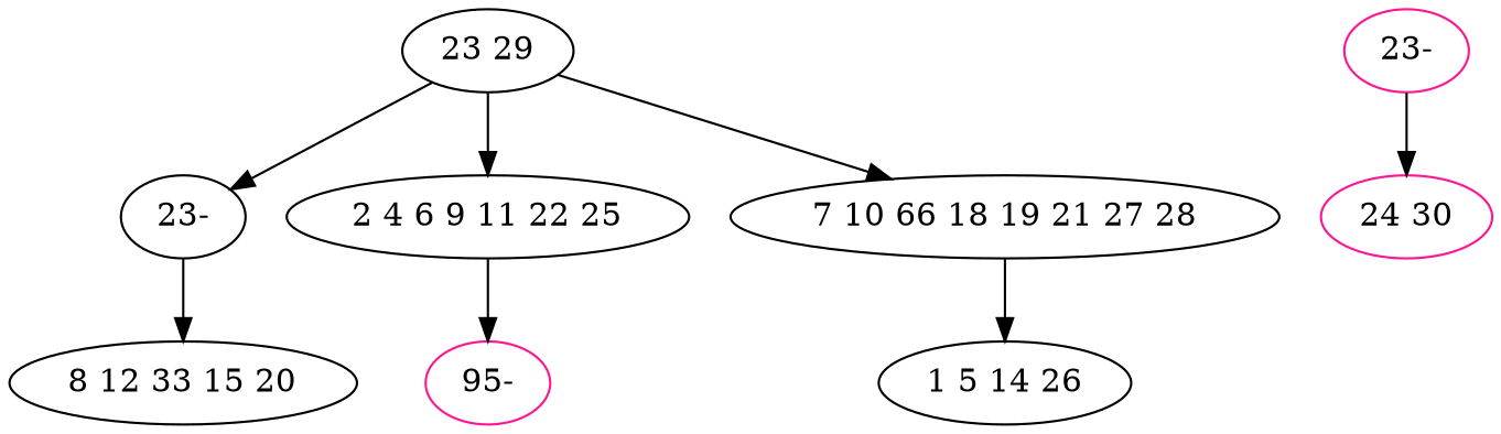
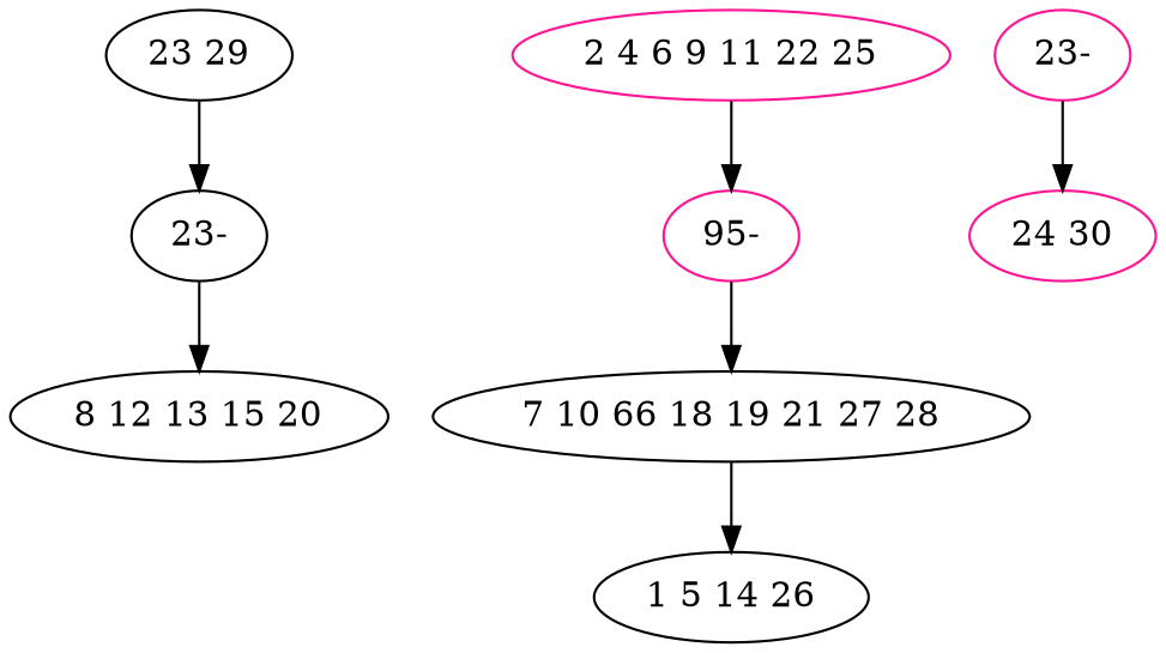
  digraph {
    node [color=black]
    n1 [label="23 29"]
    n2 [label="23-"]
-   n3 [label="2 4 6 9 11 22 25"]
-   n4 [label="8 12 33 15 20"]
+   n3 [color=deeppink label="2 4 6 9 11 22 25"]
+   n4 [label="8 12 13 15 20"]
    n5 [color=deeppink label="95-"]
    n6 [label="7 10 66 18 19 21 27 28"]
    n7 [label="1 5 14 26"]
    n8 [color=deeppink label="23-"]
    n9 [color=deeppink label="24 30"]
    n1 -> n2
-   n1 -> n3
    n2 -> n4
    n3 -> n5
-   n1 -> n6
+   n5 -> n6
    n6 -> n7
    n8 -> n9
  }
